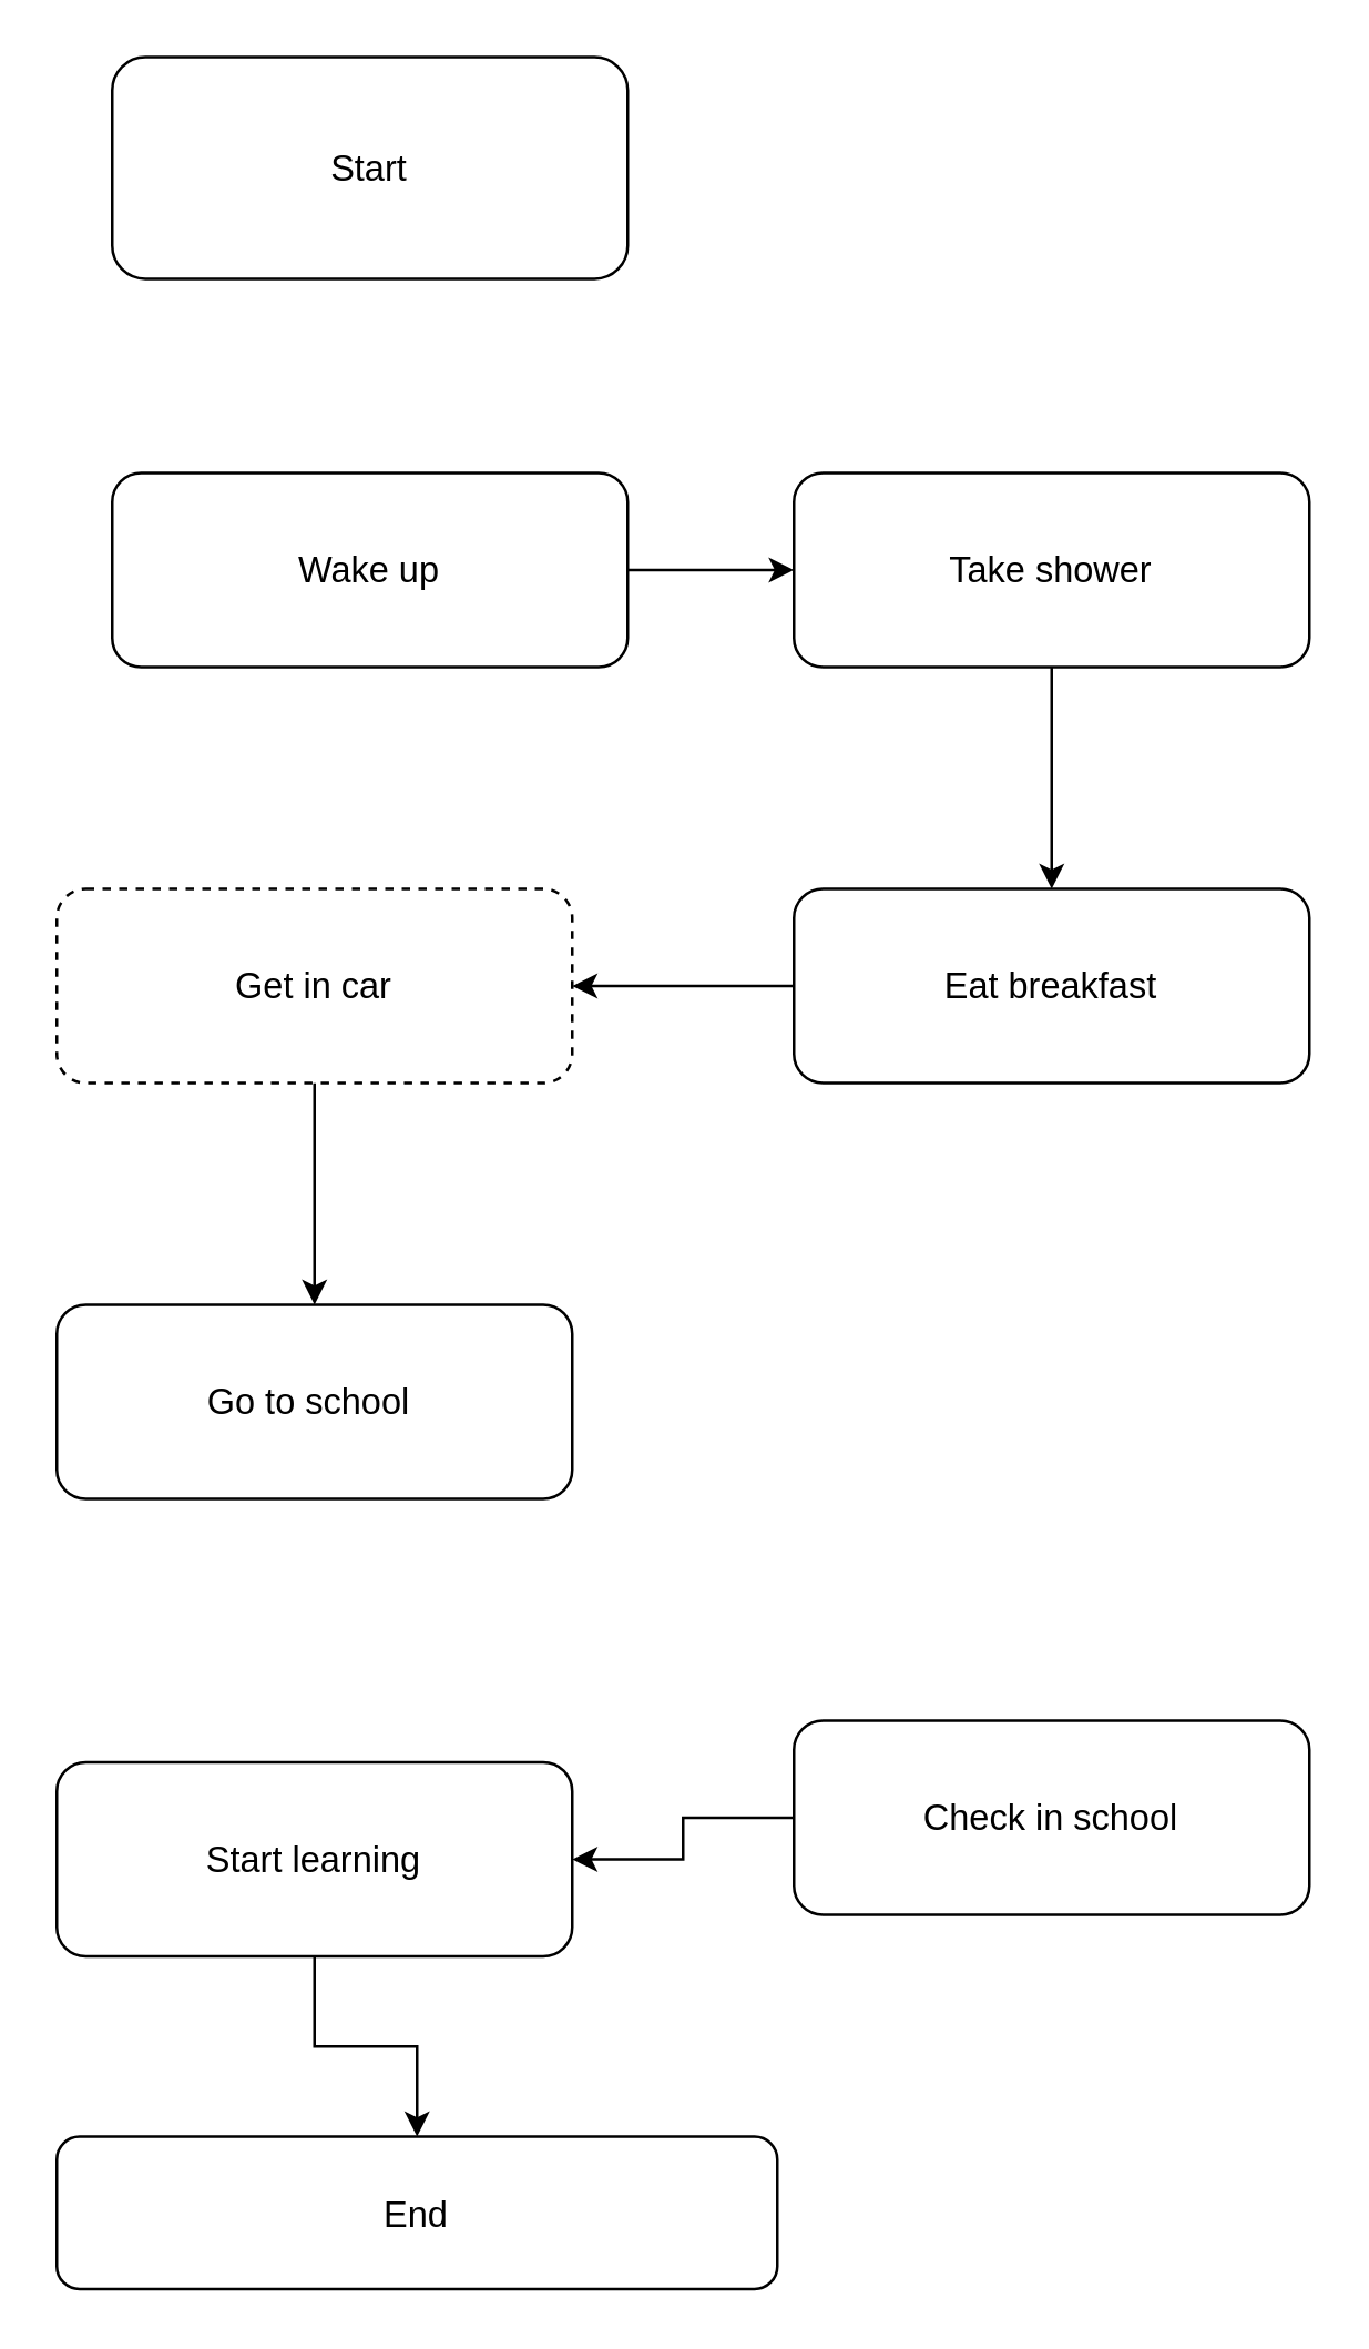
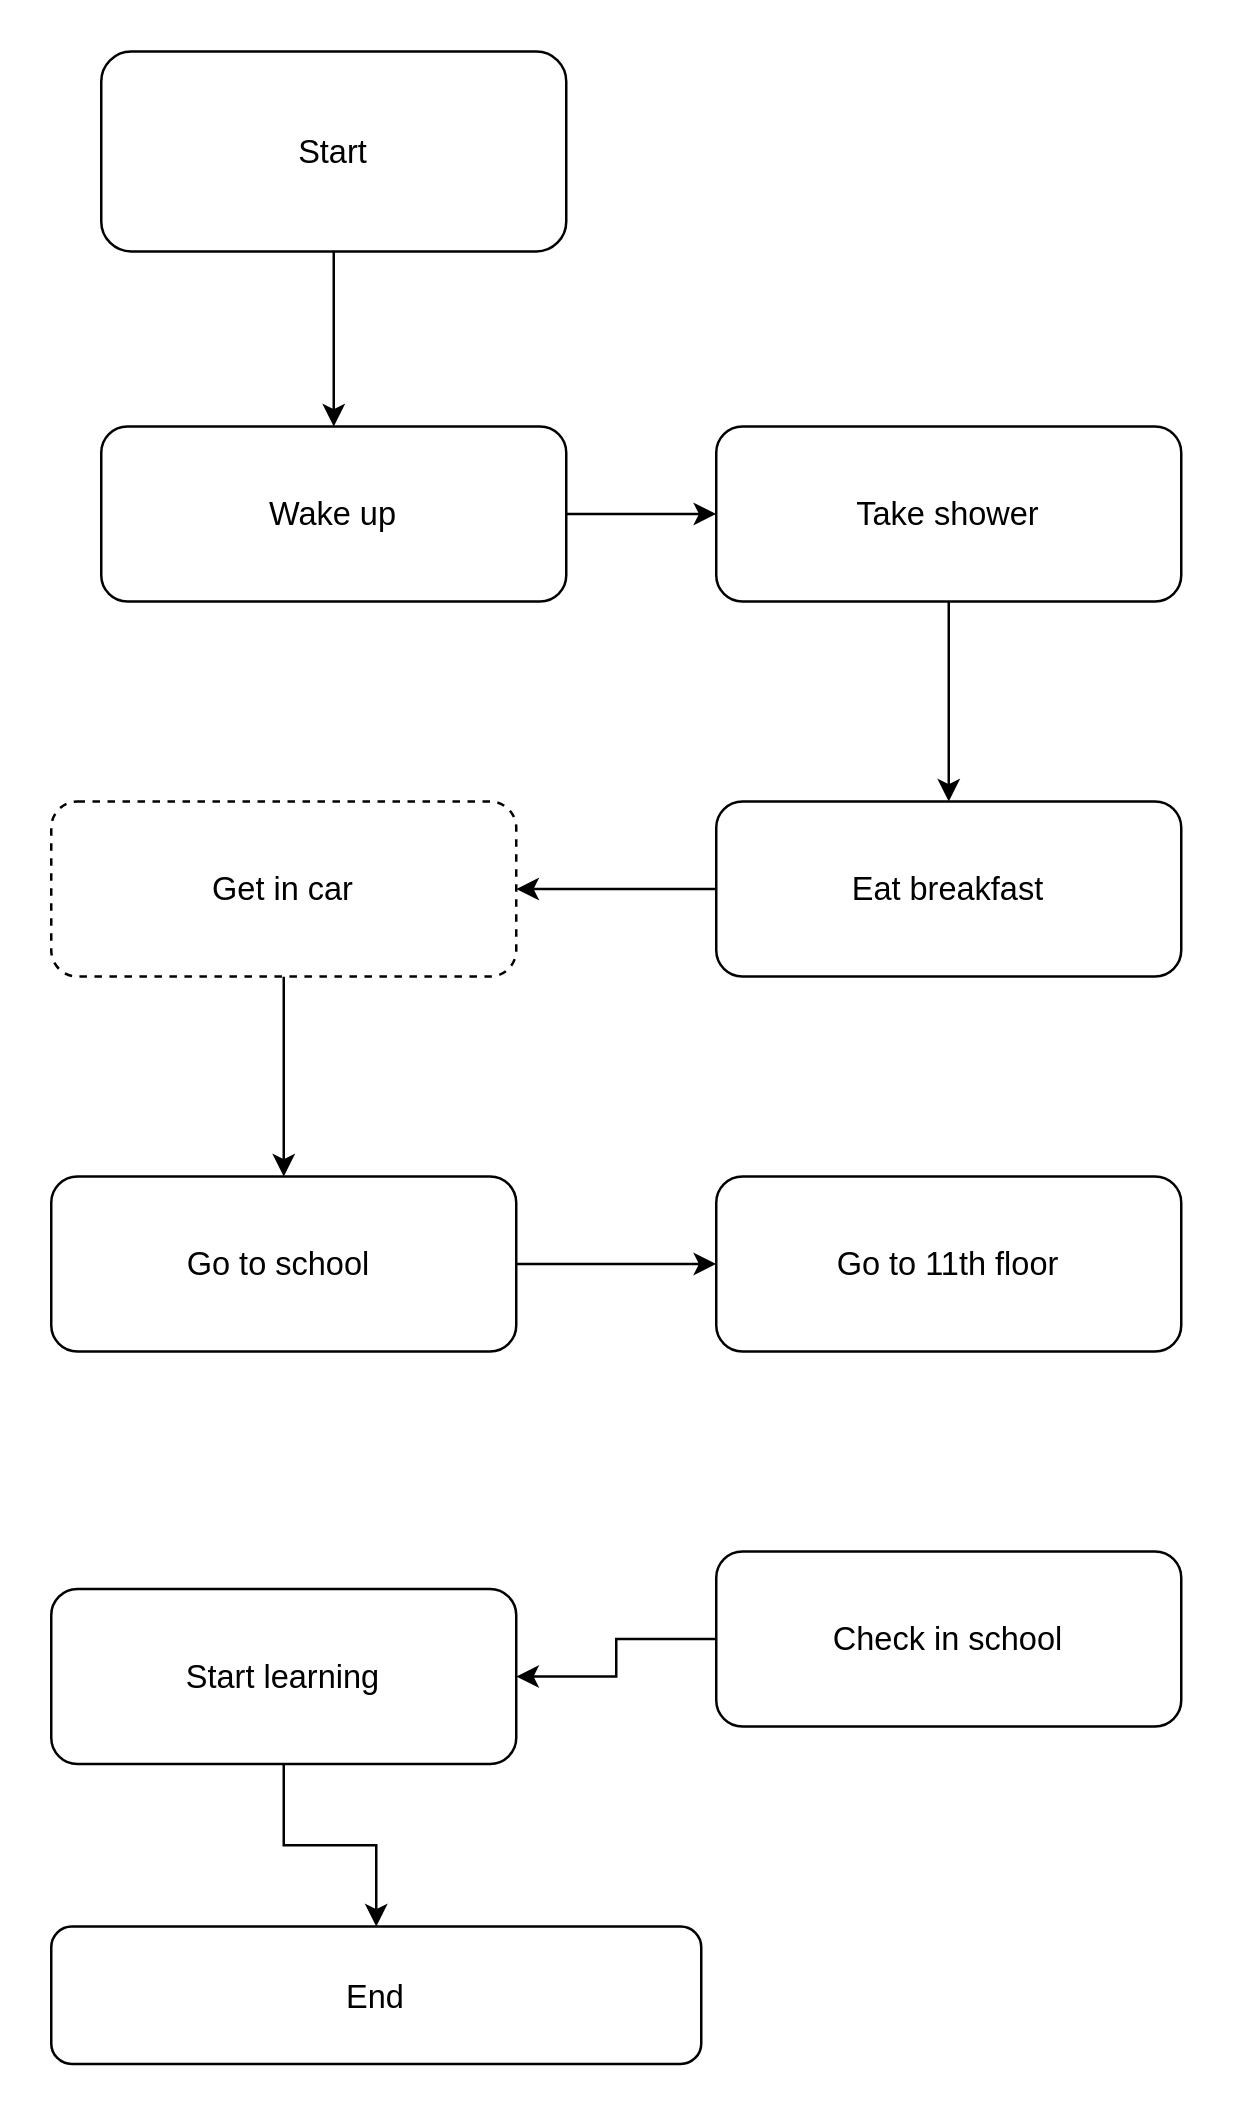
  <mxCell id="0" />
  <mxCell id="1" parent="0" />
+ <mxCell id="2" value="" style="edgeStyle=orthogonalEdgeStyle;rounded=0;orthogonalLoop=1;jettySize=auto;html=1;fontSize=13;" edge="1" parent="1" source="3" target="5"><mxGeometry relative="1" as="geometry" /></mxCell>
  <mxCell id="3" value="Start" style="rounded=1;whiteSpace=wrap;html=1;fontSize=13;" vertex="1" parent="1"><mxGeometry x="40" y="20" width="186" height="80" as="geometry" /></mxCell>
  <mxCell id="4" value="" style="edgeStyle=orthogonalEdgeStyle;rounded=0;orthogonalLoop=1;jettySize=auto;html=1;fontSize=13;" edge="1" parent="1" source="5" target="7"><mxGeometry relative="1" as="geometry" /></mxCell>
  <mxCell id="5" value="Wake up" style="rounded=1;whiteSpace=wrap;html=1;fontSize=13;" vertex="1" parent="1"><mxGeometry x="40" y="170" width="186" height="70" as="geometry" /></mxCell>
  <mxCell id="6" value="" style="edgeStyle=orthogonalEdgeStyle;rounded=0;orthogonalLoop=1;jettySize=auto;html=1;fontSize=13;" edge="1" parent="1" source="7" target="9"><mxGeometry relative="1" as="geometry" /></mxCell>
  <mxCell id="7" value="Take shower" style="rounded=1;whiteSpace=wrap;html=1;fontSize=13;" vertex="1" parent="1"><mxGeometry x="286" y="170" width="186" height="70" as="geometry" /></mxCell>
  <mxCell id="8" value="" style="edgeStyle=orthogonalEdgeStyle;rounded=0;orthogonalLoop=1;jettySize=auto;html=1;fontSize=13;" edge="1" parent="1" source="9" target="11"><mxGeometry relative="1" as="geometry" /></mxCell>
  <mxCell id="9" value="Eat breakfast" style="rounded=1;whiteSpace=wrap;html=1;fontSize=13;" vertex="1" parent="1"><mxGeometry x="286" y="320" width="186" height="70" as="geometry" /></mxCell>
  <mxCell id="10" value="" style="edgeStyle=orthogonalEdgeStyle;rounded=0;orthogonalLoop=1;jettySize=auto;html=1;fontSize=13;" edge="1" parent="1" source="11" target="13"><mxGeometry relative="1" as="geometry" /></mxCell>
  <mxCell id="11" value="Get in car" style="rounded=1;whiteSpace=wrap;html=1;fontSize=13;dashed=1;" vertex="1" parent="1"><mxGeometry x="20" y="320" width="186" height="70" as="geometry" /></mxCell>
+ <mxCell id="12" value="" style="edgeStyle=orthogonalEdgeStyle;rounded=0;orthogonalLoop=1;jettySize=auto;html=1;fontSize=13;" edge="1" parent="1" source="13" target="14"><mxGeometry relative="1" as="geometry" /></mxCell>
  <mxCell id="13" value="Go to school&amp;nbsp;" style="rounded=1;whiteSpace=wrap;html=1;fontSize=13;" vertex="1" parent="1"><mxGeometry x="20" y="470" width="186" height="70" as="geometry" /></mxCell>
+ <mxCell id="14" value="Go to 11th floor" style="rounded=1;whiteSpace=wrap;html=1;fontSize=13;" vertex="1" parent="1"><mxGeometry x="286" y="470" width="186" height="70" as="geometry" /></mxCell>
  <mxCell id="15" value="" style="edgeStyle=orthogonalEdgeStyle;rounded=0;orthogonalLoop=1;jettySize=auto;html=1;fontSize=13;" edge="1" parent="1" source="16" target="18"><mxGeometry relative="1" as="geometry" /></mxCell>
  <mxCell id="16" value="Check in school" style="rounded=1;whiteSpace=wrap;html=1;fontSize=13;" vertex="1" parent="1"><mxGeometry x="286" y="620" width="186" height="70" as="geometry" /></mxCell>
  <mxCell id="17" value="" style="edgeStyle=orthogonalEdgeStyle;rounded=0;orthogonalLoop=1;jettySize=auto;html=1;fontSize=13;" edge="1" parent="1" source="18" target="19"><mxGeometry relative="1" as="geometry" /></mxCell>
  <mxCell id="18" value="Start learning" style="rounded=1;whiteSpace=wrap;html=1;fontSize=13;" vertex="1" parent="1"><mxGeometry x="20" y="635" width="186" height="70" as="geometry" /></mxCell>
  <mxCell id="19" value="End" style="rounded=1;whiteSpace=wrap;html=1;fontSize=13;" vertex="1" parent="1"><mxGeometry x="20" y="770" width="260" height="55" as="geometry" /></mxCell>
